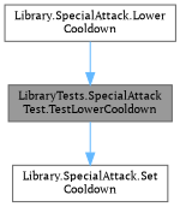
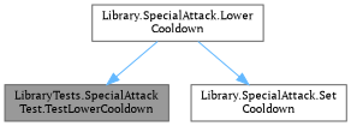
  digraph {
    fontname="PT Serif"
    rankdir=TB
    node [color=grey40 fillcolor=white fontname="PT Serif" fontsize=10 shape=box style=filled]
    edge [color=steelblue1 fontname="PT Serif" fontsize=10 labelfontname=Helvetica labelfontsize=10 style=solid]
    n1 [color=gray40 fillcolor=grey60 fontcolor=black height=0.2 label="LibraryTests.SpecialAttack\lTest.TestLowerCooldown" width=0.4]
    n2 [height=0.2 label="Library.SpecialAttack.Set\lCooldown" width=0.4]
    n3 [height=0.2 label="Library.SpecialAttack.Lower\lCooldown" width=0.4]
-   n1 -> n2
+   n3 -> n2
    n3 -> n1
  }
